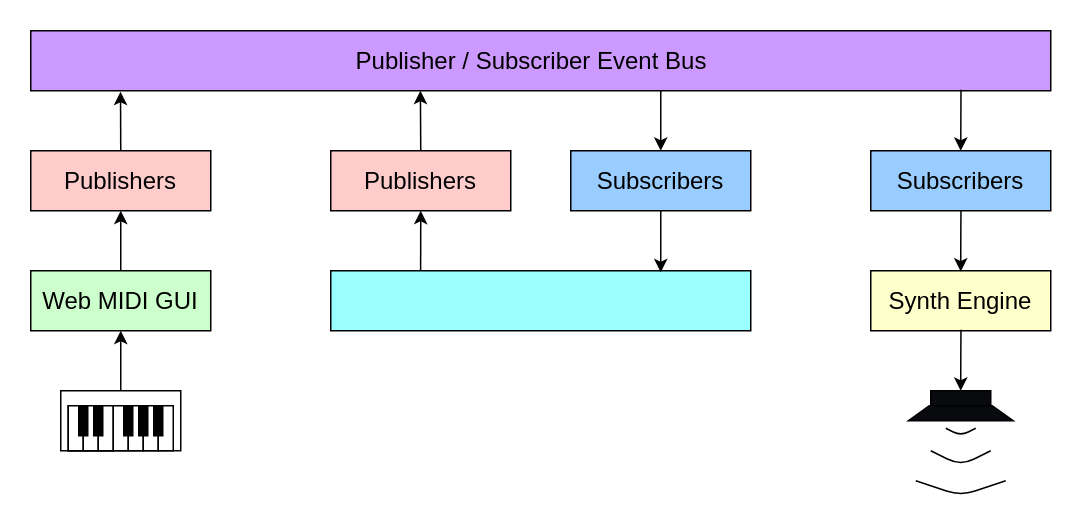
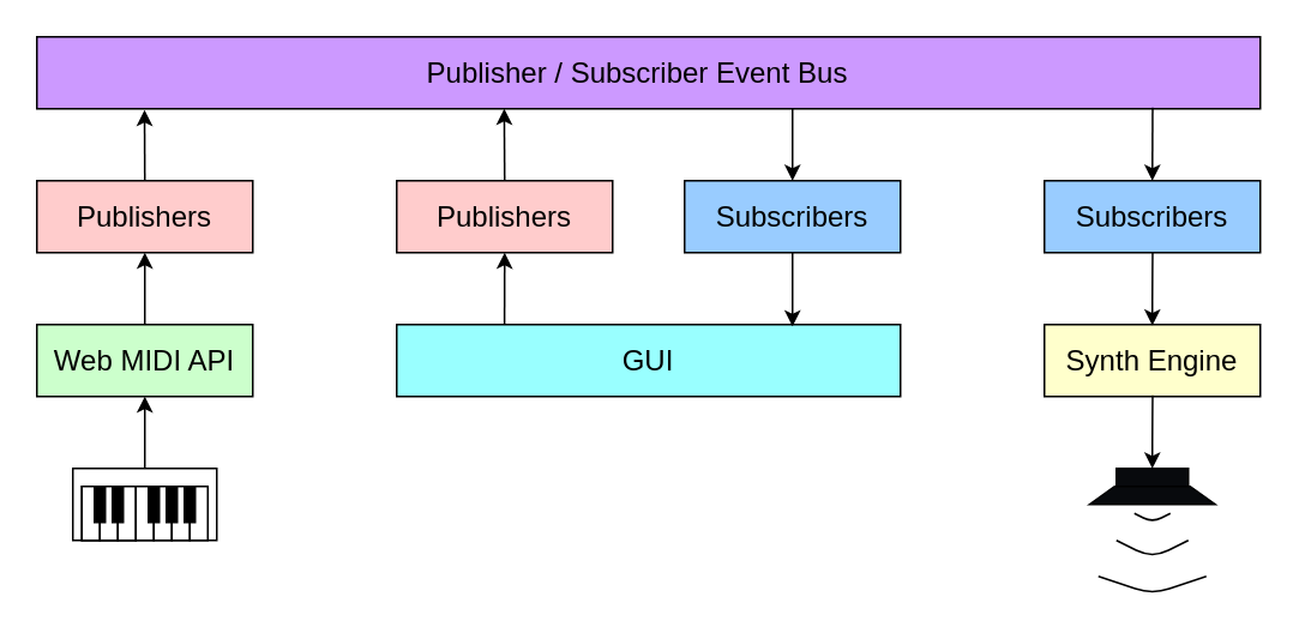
  <mxCell id="0" />
  <mxCell id="1" parent="0" />
  <mxCell id="2" value="" style="rounded=0;whiteSpace=wrap;html=1;fillColor=#CC99FF;" parent="1" vertex="1"><mxGeometry x="20" y="20" width="680" height="40" as="geometry" /></mxCell>
  <mxCell id="3" value="Publisher / Subscriber Event Bus" style="text;html=1;strokeColor=none;fillColor=none;align=center;verticalAlign=middle;whiteSpace=wrap;rounded=0;fontSize=16;" parent="1" vertex="1"><mxGeometry x="228.5" y="30" width="250" height="20" as="geometry" /></mxCell>
  <mxCell id="4" value="" style="rounded=0;whiteSpace=wrap;html=1;fontSize=16;fillColor=#CCFFCC;" parent="1" vertex="1"><mxGeometry x="20" y="180" width="120" height="40" as="geometry" /></mxCell>
- <mxCell id="5" value="Web MIDI GUI" style="text;html=1;strokeColor=none;fillColor=none;align=center;verticalAlign=middle;whiteSpace=wrap;rounded=0;fontSize=16;" parent="1" vertex="1"><mxGeometry x="20" y="190" width="120" height="20" as="geometry" /></mxCell>
+ <mxCell id="5" value="Web MIDI API" style="text;html=1;strokeColor=none;fillColor=none;align=center;verticalAlign=middle;whiteSpace=wrap;rounded=0;fontSize=16;" parent="1" vertex="1"><mxGeometry x="20" y="190" width="120" height="20" as="geometry" /></mxCell>
  <mxCell id="6" value="" style="endArrow=classic;html=1;fontSize=16;entryX=0.5;entryY=1;entryDx=0;entryDy=0;" parent="1" source="4" target="7" edge="1"><mxGeometry width="50" height="50" relative="1" as="geometry"><mxPoint x="80" y="79.289" as="sourcePoint" /><mxPoint x="80" y="60" as="targetPoint" /></mxGeometry></mxCell>
  <mxCell id="7" value="" style="rounded=0;whiteSpace=wrap;html=1;fontSize=16;fillColor=#FFCCCC;" parent="1" vertex="1"><mxGeometry x="20" y="100" width="120" height="40" as="geometry" /></mxCell>
  <mxCell id="8" value="" style="endArrow=classic;html=1;fontSize=16;exitX=0.5;exitY=0;exitDx=0;exitDy=0;entryX=0.088;entryY=1.015;entryDx=0;entryDy=0;entryPerimeter=0;" parent="1" source="7" target="2" edge="1"><mxGeometry width="50" height="50" relative="1" as="geometry"><mxPoint x="60" y="110" as="sourcePoint" /><mxPoint x="79" y="70" as="targetPoint" /></mxGeometry></mxCell>
  <mxCell id="9" value="Publishers" style="text;html=1;strokeColor=none;fillColor=none;align=center;verticalAlign=middle;whiteSpace=wrap;rounded=0;fontSize=16;" parent="1" vertex="1"><mxGeometry x="20" y="110" width="120" height="20" as="geometry" /></mxCell>
  <mxCell id="10" value="" style="rounded=0;whiteSpace=wrap;html=1;fontSize=16;" parent="1" vertex="1"><mxGeometry x="40" y="260" width="80" height="40" as="geometry" /></mxCell>
  <mxCell id="11" value="" style="rounded=0;whiteSpace=wrap;html=1;fontSize=16;" parent="1" vertex="1"><mxGeometry x="45" y="270" width="30" height="30" as="geometry" /></mxCell>
  <mxCell id="12" value="" style="rounded=0;whiteSpace=wrap;html=1;fontSize=16;" parent="1" vertex="1"><mxGeometry x="45" y="270" width="10" height="30" as="geometry" /></mxCell>
  <mxCell id="13" value="" style="rounded=0;whiteSpace=wrap;html=1;fontSize=16;" parent="1" vertex="1"><mxGeometry x="55" y="270" width="10" height="30" as="geometry" /></mxCell>
  <mxCell id="14" value="" style="rounded=0;whiteSpace=wrap;html=1;fontSize=16;" parent="1" vertex="1"><mxGeometry x="65" y="270" width="10" height="30" as="geometry" /></mxCell>
  <mxCell id="15" value="" style="rounded=0;whiteSpace=wrap;html=1;fontSize=16;fillColor=#000000;" parent="1" vertex="1"><mxGeometry x="52" y="270" width="6" height="20" as="geometry" /></mxCell>
  <mxCell id="16" value="" style="rounded=0;whiteSpace=wrap;html=1;fontSize=16;fillColor=#000000;" parent="1" vertex="1"><mxGeometry x="62" y="270" width="6" height="20" as="geometry" /></mxCell>
  <mxCell id="17" value="" style="endArrow=classic;html=1;fontSize=16;entryX=0.5;entryY=1;entryDx=0;entryDy=0;exitX=0.5;exitY=0;exitDx=0;exitDy=0;" parent="1" source="10" target="4" edge="1"><mxGeometry width="50" height="50" relative="1" as="geometry"><mxPoint x="80" y="259" as="sourcePoint" /><mxPoint x="100" y="220" as="targetPoint" /></mxGeometry></mxCell>
  <mxCell id="18" value="" style="rounded=0;whiteSpace=wrap;html=1;fontSize=16;" parent="1" vertex="1"><mxGeometry x="75" y="270" width="10" height="30" as="geometry" /></mxCell>
  <mxCell id="19" value="" style="rounded=0;whiteSpace=wrap;html=1;fontSize=16;" parent="1" vertex="1"><mxGeometry x="85" y="270" width="10" height="30" as="geometry" /></mxCell>
  <mxCell id="20" value="" style="rounded=0;whiteSpace=wrap;html=1;fontSize=16;" parent="1" vertex="1"><mxGeometry x="95" y="270" width="10" height="30" as="geometry" /></mxCell>
  <mxCell id="21" value="" style="rounded=0;whiteSpace=wrap;html=1;fontSize=16;fillColor=#000000;" parent="1" vertex="1"><mxGeometry x="82" y="270" width="6" height="20" as="geometry" /></mxCell>
  <mxCell id="22" value="" style="rounded=0;whiteSpace=wrap;html=1;fontSize=16;fillColor=#000000;" parent="1" vertex="1"><mxGeometry x="92" y="270" width="6" height="20" as="geometry" /></mxCell>
  <mxCell id="23" value="" style="rounded=0;whiteSpace=wrap;html=1;fontSize=16;" parent="1" vertex="1"><mxGeometry x="105" y="270" width="10" height="30" as="geometry" /></mxCell>
  <mxCell id="24" value="" style="rounded=0;whiteSpace=wrap;html=1;fontSize=16;fillColor=#000000;" parent="1" vertex="1"><mxGeometry x="102" y="270" width="6" height="20" as="geometry" /></mxCell>
  <mxCell id="25" value="" style="rounded=0;whiteSpace=wrap;html=1;fontSize=16;fillColor=#FFCCCC;" parent="1" vertex="1"><mxGeometry x="220" y="100" width="120" height="40" as="geometry" /></mxCell>
  <mxCell id="26" value="Publishers" style="text;html=1;strokeColor=none;fillColor=none;align=center;verticalAlign=middle;whiteSpace=wrap;rounded=0;fontSize=16;" parent="1" vertex="1"><mxGeometry x="220" y="110" width="120" height="20" as="geometry" /></mxCell>
  <mxCell id="27" value="" style="rounded=0;whiteSpace=wrap;html=1;fontSize=16;fillColor=#99CCFF;" parent="1" vertex="1"><mxGeometry x="380" y="100" width="120" height="40" as="geometry" /></mxCell>
  <mxCell id="28" value="Subscribers" style="text;html=1;strokeColor=none;fillColor=none;align=center;verticalAlign=middle;whiteSpace=wrap;rounded=0;fontSize=16;" parent="1" vertex="1"><mxGeometry x="380" y="110" width="120" height="20" as="geometry" /></mxCell>
  <mxCell id="29" value="" style="rounded=0;whiteSpace=wrap;html=1;fontSize=16;fillColor=#99CCFF;" parent="1" vertex="1"><mxGeometry x="580" y="100" width="120" height="40" as="geometry" /></mxCell>
  <mxCell id="30" value="Subscribers" style="text;html=1;strokeColor=none;fillColor=none;align=center;verticalAlign=middle;whiteSpace=wrap;rounded=0;fontSize=16;" parent="1" vertex="1"><mxGeometry x="580" y="110" width="120" height="20" as="geometry" /></mxCell>
  <mxCell id="31" value="" style="rounded=0;whiteSpace=wrap;html=1;fillColor=#99FFFF;fontSize=16;" parent="1" vertex="1"><mxGeometry x="220" y="180" width="280" height="40" as="geometry" /></mxCell>
  <mxCell id="32" value="" style="rounded=0;whiteSpace=wrap;html=1;fillColor=#FFFFCC;fontSize=16;" parent="1" vertex="1"><mxGeometry x="580" y="180" width="120" height="40" as="geometry" /></mxCell>
  <mxCell id="33" value="Synth Engine" style="text;html=1;strokeColor=none;fillColor=none;align=center;verticalAlign=middle;whiteSpace=wrap;rounded=0;fontSize=16;" parent="1" vertex="1"><mxGeometry x="580" y="190" width="120" height="20" as="geometry" /></mxCell>
+ <mxCell id="34" value="GUI" style="text;html=1;strokeColor=none;fillColor=none;align=center;verticalAlign=middle;whiteSpace=wrap;rounded=0;fontSize=16;" parent="1" vertex="1"><mxGeometry x="300" y="190" width="120" height="20" as="geometry" /></mxCell>
  <mxCell id="35" value="" style="endArrow=classic;html=1;fontSize=16;exitX=0.214;exitY=-0.004;exitDx=0;exitDy=0;exitPerimeter=0;entryX=0.5;entryY=1;entryDx=0;entryDy=0;" parent="1" source="31" target="25" edge="1"><mxGeometry width="50" height="50" relative="1" as="geometry"><mxPoint x="260" y="190" as="sourcePoint" /><mxPoint x="310" y="140" as="targetPoint" /></mxGeometry></mxCell>
  <mxCell id="36" value="" style="endArrow=classic;html=1;fontSize=16;exitX=0.5;exitY=1;exitDx=0;exitDy=0;entryX=0.785;entryY=0.021;entryDx=0;entryDy=0;entryPerimeter=0;" parent="1" source="27" target="31" edge="1"><mxGeometry width="50" height="50" relative="1" as="geometry"><mxPoint x="428.5" y="270" as="sourcePoint" /><mxPoint x="440" y="178" as="targetPoint" /><Array as="points"><mxPoint x="440" y="181" /></Array></mxGeometry></mxCell>
  <mxCell id="37" value="" style="endArrow=classic;html=1;fontSize=16;exitX=0.5;exitY=0;exitDx=0;exitDy=0;entryX=0.382;entryY=0.999;entryDx=0;entryDy=0;entryPerimeter=0;" parent="1" source="25" target="2" edge="1"><mxGeometry width="50" height="50" relative="1" as="geometry"><mxPoint x="260" y="110" as="sourcePoint" /><mxPoint x="278" y="63" as="targetPoint" /></mxGeometry></mxCell>
  <mxCell id="38" value="" style="endArrow=classic;html=1;fontSize=16;" parent="1" target="27" edge="1"><mxGeometry width="50" height="50" relative="1" as="geometry"><mxPoint x="440" y="60" as="sourcePoint" /><mxPoint x="460" y="60" as="targetPoint" /><Array as="points"><mxPoint x="440" y="100" /></Array></mxGeometry></mxCell>
  <mxCell id="39" value="" style="endArrow=classic;html=1;fontSize=16;entryX=0.5;entryY=0;entryDx=0;entryDy=0;exitX=0.912;exitY=0.985;exitDx=0;exitDy=0;exitPerimeter=0;" parent="1" source="2" target="29" edge="1"><mxGeometry width="50" height="50" relative="1" as="geometry"><mxPoint x="580" y="300" as="sourcePoint" /><mxPoint x="630" y="250" as="targetPoint" /></mxGeometry></mxCell>
  <mxCell id="40" value="" style="endArrow=classic;html=1;fontSize=16;entryX=0.5;entryY=0;entryDx=0;entryDy=0;exitX=0.912;exitY=0.985;exitDx=0;exitDy=0;exitPerimeter=0;" parent="1" edge="1"><mxGeometry width="50" height="50" relative="1" as="geometry"><mxPoint x="640.16" y="139.9" as="sourcePoint" /><mxPoint x="640" y="180.5" as="targetPoint" /><Array as="points"><mxPoint x="640" y="160" /></Array></mxGeometry></mxCell>
  <mxCell id="41" value="" style="endArrow=classic;html=1;fontSize=16;entryX=0.5;entryY=0;entryDx=0;entryDy=0;exitX=0.912;exitY=0.985;exitDx=0;exitDy=0;exitPerimeter=0;" parent="1" edge="1"><mxGeometry width="50" height="50" relative="1" as="geometry"><mxPoint x="640.16" y="219.4" as="sourcePoint" /><mxPoint x="640" y="260" as="targetPoint" /><Array as="points"><mxPoint x="640" y="239.5" /></Array></mxGeometry></mxCell>
  <mxCell id="42" value="" style="rounded=0;whiteSpace=wrap;html=1;fillColor=#080A0D;fontSize=8;" parent="1" vertex="1"><mxGeometry x="620" y="260" width="40" height="10" as="geometry" /></mxCell>
  <mxCell id="43" value="" style="shape=trapezoid;perimeter=trapezoidPerimeter;whiteSpace=wrap;html=1;fillColor=#080A0D;fontSize=8;" parent="1" vertex="1"><mxGeometry x="605" y="270" width="70" height="10" as="geometry" /></mxCell>
  <mxCell id="44" value="" style="endArrow=none;html=1;fontSize=8;" parent="1" edge="1"><mxGeometry width="50" height="50" relative="1" as="geometry"><mxPoint x="630" y="285" as="sourcePoint" /><mxPoint x="650" y="285" as="targetPoint" /><Array as="points"><mxPoint x="640" y="290" /></Array></mxGeometry></mxCell>
  <mxCell id="45" value="" style="endArrow=none;html=1;fontSize=8;" parent="1" edge="1"><mxGeometry width="50" height="50" relative="1" as="geometry"><mxPoint x="620" y="300" as="sourcePoint" /><mxPoint x="660" y="300" as="targetPoint" /><Array as="points"><mxPoint x="640" y="310" /></Array></mxGeometry></mxCell>
  <mxCell id="46" value="" style="endArrow=none;html=1;fontSize=8;" parent="1" edge="1"><mxGeometry width="50" height="50" relative="1" as="geometry"><mxPoint x="610" y="320" as="sourcePoint" /><mxPoint x="670" y="320" as="targetPoint" /><Array as="points"><mxPoint x="640" y="330" /></Array></mxGeometry></mxCell>
